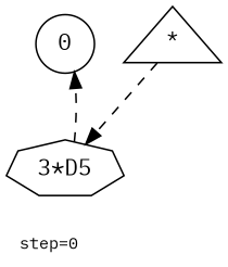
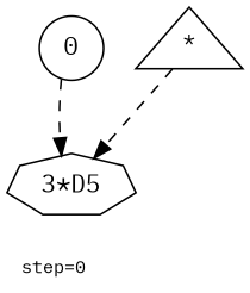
  digraph {
    fontsize=10
    label="step=0"
    labeljust=left
    labelloc=bottom
    fontname="IBM Plex Mono"
    node [color=black labelfontcolor=black peripheries=1 fontname="IBM Plex Mono"]
    edge [color=black style=dashed fontname="IBM Plex Mono"]
    n1 [label=<0> shape=circle]
    n2 [label=<<SUP>*</SUP>> shape=triangle]
    n3 [label=<3*D5> shape=septagon labelfontcolor=""]
    n2 -> n3
-   n3 -> n1
+   n1 -> n3
  }
